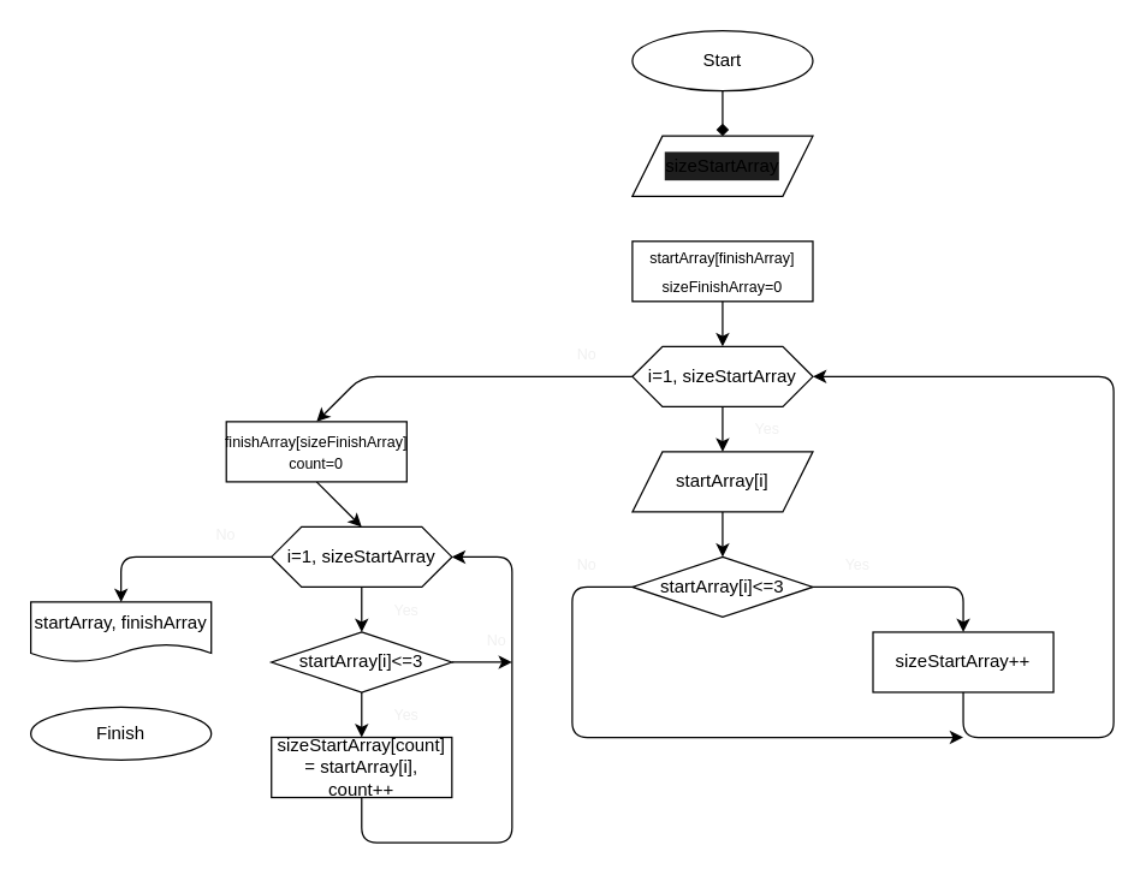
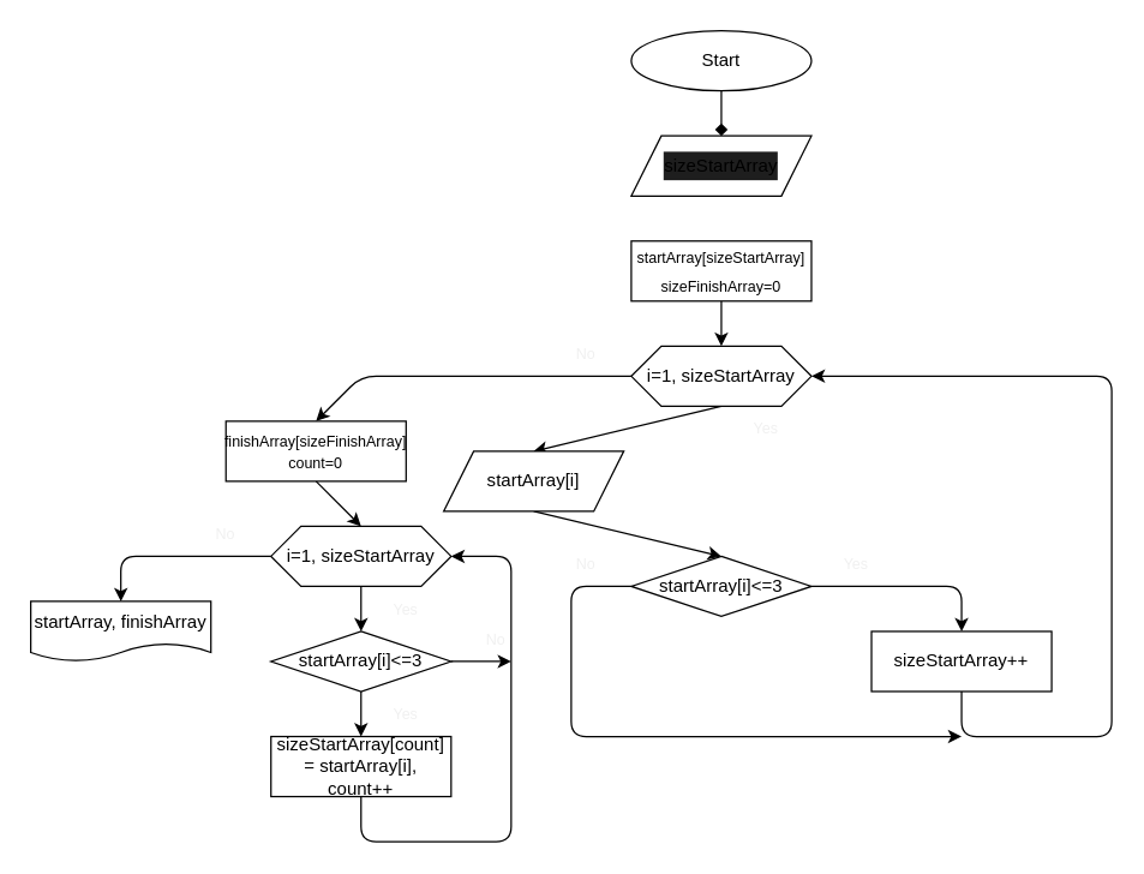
  <mxCell id="0" />
  <mxCell id="1" parent="0" />
  <mxCell id="2" style="edgeStyle=none;html=1;exitX=0.5;exitY=1;exitDx=0;exitDy=0;entryX=0.5;entryY=0;entryDx=0;entryDy=0;endArrow=diamond;" edge="1" parent="1" source="3" target="4"><mxGeometry relative="1" as="geometry" /></mxCell>
  <mxCell id="3" value="Start" style="ellipse;whiteSpace=wrap;html=1;" vertex="1" parent="1"><mxGeometry x="420" y="20" width="120" height="40" as="geometry" /></mxCell>
  <mxCell id="4" value="&lt;p style=&quot;background-color: rgb(30 , 30 , 30) ; line-height: 19px&quot;&gt;&lt;font style=&quot;font-size: 12px&quot;&gt;sizeStartArray&lt;/font&gt;&lt;/p&gt;" style="shape=parallelogram;perimeter=parallelogramPerimeter;whiteSpace=wrap;html=1;fixedSize=1;" vertex="1" parent="1"><mxGeometry x="420" y="90" width="120" height="40" as="geometry" /></mxCell>
  <mxCell id="5" style="edgeStyle=none;html=1;exitX=0;exitY=0.5;exitDx=0;exitDy=0;entryX=0.5;entryY=0;entryDx=0;entryDy=0;" edge="1" parent="1" source="7" target="18"><mxGeometry relative="1" as="geometry"><Array as="points"><mxPoint x="240" y="250" /></Array></mxGeometry></mxCell>
  <mxCell id="6" style="edgeStyle=none;html=1;exitX=0.5;exitY=1;exitDx=0;exitDy=0;entryX=0.5;entryY=0;entryDx=0;entryDy=0;fontFamily=Helvetica;fontSize=10;fontColor=#F0F0F0;" edge="1" parent="1" source="7" target="9"><mxGeometry relative="1" as="geometry" /></mxCell>
  <mxCell id="7" value="i=1, sizeStartArray" style="shape=hexagon;perimeter=hexagonPerimeter2;whiteSpace=wrap;html=1;fixedSize=1;" vertex="1" parent="1"><mxGeometry x="420" y="230" width="120" height="40" as="geometry" /></mxCell>
  <mxCell id="8" style="edgeStyle=none;html=1;exitX=0.5;exitY=1;exitDx=0;exitDy=0;entryX=0.5;entryY=0;entryDx=0;entryDy=0;" edge="1" parent="1" source="9" target="14"><mxGeometry relative="1" as="geometry" /></mxCell>
- <mxCell id="9" value="startArray[i]" style="shape=parallelogram;perimeter=parallelogramPerimeter;whiteSpace=wrap;html=1;fixedSize=1;" vertex="1" parent="1"><mxGeometry x="420" y="300" width="120" height="40" as="geometry" /></mxCell>
+ <mxCell id="9" value="startArray[i]" style="shape=parallelogram;perimeter=parallelogramPerimeter;whiteSpace=wrap;html=1;fixedSize=1;" vertex="1" parent="1"><mxGeometry x="295" y="300" width="120" height="40" as="geometry" /></mxCell>
  <mxCell id="10" style="edgeStyle=none;html=1;exitX=0.5;exitY=1;exitDx=0;exitDy=0;entryX=0.5;entryY=0;entryDx=0;entryDy=0;" edge="1" parent="1" source="11" target="7"><mxGeometry relative="1" as="geometry" /></mxCell>
- <mxCell id="11" value="&lt;p style=&quot;line-height: 19px&quot;&gt;&lt;font style=&quot;font-size: 10px&quot;&gt;&lt;font&gt;startArray[finishArray]&lt;br&gt;&lt;/font&gt;sizeFinishArray=0&lt;/font&gt;&lt;/p&gt;" style="rounded=0;whiteSpace=wrap;html=1;" vertex="1" parent="1"><mxGeometry x="420" y="160" width="120" height="40" as="geometry" /></mxCell>
+ <mxCell id="11" value="&lt;p style=&quot;line-height: 19px&quot;&gt;&lt;font style=&quot;font-size: 10px&quot;&gt;&lt;font&gt;startArray[sizeStartArray]&lt;br&gt;&lt;/font&gt;sizeFinishArray=0&lt;/font&gt;&lt;/p&gt;" style="rounded=0;whiteSpace=wrap;html=1;" vertex="1" parent="1"><mxGeometry x="420" y="160" width="120" height="40" as="geometry" /></mxCell>
  <mxCell id="12" style="edgeStyle=none;html=1;exitX=1;exitY=0.5;exitDx=0;exitDy=0;entryX=0.5;entryY=0;entryDx=0;entryDy=0;" edge="1" parent="1" source="14" target="16"><mxGeometry relative="1" as="geometry"><Array as="points"><mxPoint x="640" y="390" /></Array></mxGeometry></mxCell>
  <mxCell id="13" style="edgeStyle=none;html=1;exitX=0;exitY=0.5;exitDx=0;exitDy=0;fontFamily=Helvetica;fontSize=10;fontColor=#F0F0F0;" edge="1" parent="1" source="14"><mxGeometry relative="1" as="geometry"><mxPoint x="640" y="490" as="targetPoint" /><Array as="points"><mxPoint x="380" y="390" /><mxPoint x="380" y="490" /></Array></mxGeometry></mxCell>
  <mxCell id="14" value="startArray[i]&amp;lt;=3" style="rhombus;whiteSpace=wrap;html=1;" vertex="1" parent="1"><mxGeometry x="420" y="370" width="120" height="40" as="geometry" /></mxCell>
  <mxCell id="15" style="edgeStyle=none;html=1;exitX=0.5;exitY=1;exitDx=0;exitDy=0;fontFamily=Helvetica;fontSize=10;fontColor=#F0F0F0;entryX=1;entryY=0.5;entryDx=0;entryDy=0;" edge="1" parent="1" source="16" target="7"><mxGeometry relative="1" as="geometry"><mxPoint x="480" y="420" as="targetPoint" /><Array as="points"><mxPoint x="640" y="490" /><mxPoint x="740" y="490" /><mxPoint x="740" y="250" /></Array></mxGeometry></mxCell>
  <mxCell id="16" value="sizeStartArray++" style="rounded=0;whiteSpace=wrap;html=1;" vertex="1" parent="1"><mxGeometry x="580" y="420" width="120" height="40" as="geometry" /></mxCell>
  <mxCell id="17" style="edgeStyle=none;html=1;exitX=0.5;exitY=1;exitDx=0;exitDy=0;entryX=0.5;entryY=0;entryDx=0;entryDy=0;" edge="1" parent="1" source="18" target="21"><mxGeometry relative="1" as="geometry" /></mxCell>
  <mxCell id="18" value="&lt;font style=&quot;font-size: 10px&quot;&gt;finishArray[sizeFinishArray]&lt;br&gt;&lt;/font&gt;&lt;span style=&quot;font-size: 10px&quot;&gt;count=0&lt;/span&gt;" style="rounded=0;whiteSpace=wrap;html=1;" vertex="1" parent="1"><mxGeometry x="150" y="280" width="120" height="40" as="geometry" /></mxCell>
  <mxCell id="19" style="edgeStyle=none;html=1;exitX=0.5;exitY=1;exitDx=0;exitDy=0;entryX=0.5;entryY=0;entryDx=0;entryDy=0;fontFamily=Helvetica;fontSize=10;fontColor=#F0F0F0;" edge="1" parent="1" source="21" target="24"><mxGeometry relative="1" as="geometry" /></mxCell>
  <mxCell id="20" style="edgeStyle=none;html=1;exitX=0;exitY=0.5;exitDx=0;exitDy=0;entryX=0.5;entryY=0;entryDx=0;entryDy=0;fontFamily=Helvetica;fontSize=10;fontColor=#F0F0F0;" edge="1" parent="1" source="21" target="27"><mxGeometry relative="1" as="geometry"><Array as="points"><mxPoint x="80" y="370" /></Array></mxGeometry></mxCell>
  <mxCell id="21" value="&lt;span&gt;i=1, sizeStartArray&lt;/span&gt;" style="shape=hexagon;perimeter=hexagonPerimeter2;whiteSpace=wrap;html=1;fixedSize=1;" vertex="1" parent="1"><mxGeometry x="180" y="350" width="120" height="40" as="geometry" /></mxCell>
  <mxCell id="22" style="edgeStyle=none;html=1;exitX=0.5;exitY=1;exitDx=0;exitDy=0;entryX=0.5;entryY=0;entryDx=0;entryDy=0;fontFamily=Helvetica;fontSize=10;fontColor=#F0F0F0;" edge="1" parent="1" source="24" target="26"><mxGeometry relative="1" as="geometry" /></mxCell>
  <mxCell id="23" style="edgeStyle=none;html=1;exitX=1;exitY=0.5;exitDx=0;exitDy=0;fontFamily=Helvetica;fontSize=10;fontColor=#F0F0F0;" edge="1" parent="1" source="24"><mxGeometry relative="1" as="geometry"><mxPoint x="340" y="440" as="targetPoint" /></mxGeometry></mxCell>
  <mxCell id="24" value="&lt;span&gt;startArray[i]&amp;lt;=3&lt;/span&gt;" style="rhombus;whiteSpace=wrap;html=1;" vertex="1" parent="1"><mxGeometry x="180" y="420" width="120" height="40" as="geometry" /></mxCell>
  <mxCell id="25" style="edgeStyle=none;html=1;exitX=0.5;exitY=1;exitDx=0;exitDy=0;entryX=1;entryY=0.5;entryDx=0;entryDy=0;fontFamily=Helvetica;fontSize=10;fontColor=#F0F0F0;" edge="1" parent="1" source="26" target="21"><mxGeometry relative="1" as="geometry"><Array as="points"><mxPoint x="240" y="560" /><mxPoint x="340" y="560" /><mxPoint x="340" y="370" /></Array></mxGeometry></mxCell>
  <mxCell id="26" value="sizeStartArray[count] = startArray[i], count++" style="rounded=0;whiteSpace=wrap;html=1;" vertex="1" parent="1"><mxGeometry x="180" y="490" width="120" height="40" as="geometry" /></mxCell>
  <mxCell id="27" value="startArray, finishArray" style="shape=document;whiteSpace=wrap;html=1;boundedLbl=1;" vertex="1" parent="1"><mxGeometry x="20" y="400" width="120" height="40" as="geometry" /></mxCell>
- <mxCell id="28" value="Finish" style="ellipse;whiteSpace=wrap;html=1;" vertex="1" parent="1"><mxGeometry x="20" y="470" width="120" height="35" as="geometry" /></mxCell>
  <mxCell id="29" value="Yes" style="text;html=1;strokeColor=none;fillColor=none;align=center;verticalAlign=middle;whiteSpace=wrap;rounded=0;fontFamily=Helvetica;fontSize=10;fontColor=#F0F0F0;" vertex="1" parent="1"><mxGeometry x="480" y="270" width="60" height="30" as="geometry" /></mxCell>
  <mxCell id="30" value="Yes" style="text;html=1;strokeColor=none;fillColor=none;align=center;verticalAlign=middle;whiteSpace=wrap;rounded=0;fontFamily=Helvetica;fontSize=10;fontColor=#F0F0F0;" vertex="1" parent="1"><mxGeometry x="540" y="360" width="60" height="30" as="geometry" /></mxCell>
  <mxCell id="31" value="Yes" style="text;html=1;strokeColor=none;fillColor=none;align=center;verticalAlign=middle;whiteSpace=wrap;rounded=0;fontFamily=Helvetica;fontSize=10;fontColor=#F0F0F0;" vertex="1" parent="1"><mxGeometry x="240" y="390" width="60" height="30" as="geometry" /></mxCell>
  <mxCell id="32" value="Yes" style="text;html=1;strokeColor=none;fillColor=none;align=center;verticalAlign=middle;whiteSpace=wrap;rounded=0;fontFamily=Helvetica;fontSize=10;fontColor=#F0F0F0;" vertex="1" parent="1"><mxGeometry x="240" y="460" width="60" height="30" as="geometry" /></mxCell>
  <mxCell id="33" value="No" style="text;html=1;strokeColor=none;fillColor=none;align=center;verticalAlign=middle;whiteSpace=wrap;rounded=0;fontFamily=Helvetica;fontSize=10;fontColor=#F0F0F0;" vertex="1" parent="1"><mxGeometry x="120" y="340" width="60" height="30" as="geometry" /></mxCell>
  <mxCell id="34" value="No" style="text;html=1;strokeColor=none;fillColor=none;align=center;verticalAlign=middle;whiteSpace=wrap;rounded=0;fontFamily=Helvetica;fontSize=10;fontColor=#F0F0F0;" vertex="1" parent="1"><mxGeometry x="360" y="220" width="60" height="30" as="geometry" /></mxCell>
  <mxCell id="35" value="No" style="text;html=1;strokeColor=none;fillColor=none;align=center;verticalAlign=middle;whiteSpace=wrap;rounded=0;fontFamily=Helvetica;fontSize=10;fontColor=#F0F0F0;" vertex="1" parent="1"><mxGeometry x="360" y="360" width="60" height="30" as="geometry" /></mxCell>
  <mxCell id="36" value="No" style="text;html=1;strokeColor=none;fillColor=none;align=center;verticalAlign=middle;whiteSpace=wrap;rounded=0;fontFamily=Helvetica;fontSize=10;fontColor=#F0F0F0;" vertex="1" parent="1"><mxGeometry x="300" y="410" width="60" height="30" as="geometry" /></mxCell>
